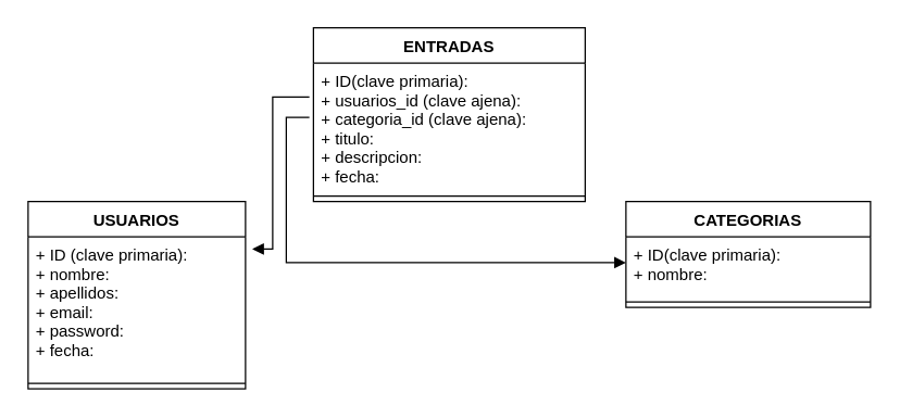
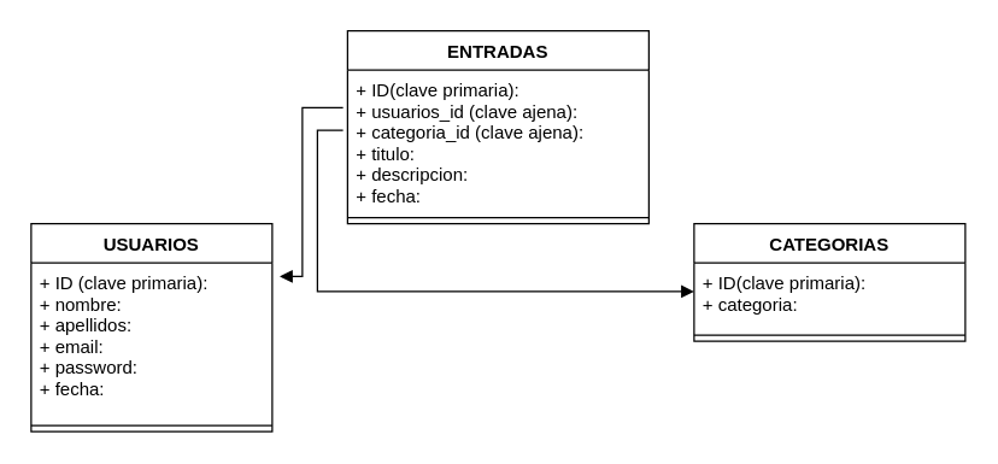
  <mxCell id="0" />
  <mxCell id="1" parent="0" />
  <mxCell id="2" value="USUARIOS" style="swimlane;fontStyle=1;align=center;verticalAlign=top;childLayout=stackLayout;horizontal=1;startSize=26;horizontalStack=0;resizeParent=1;resizeParentMax=0;resizeLast=0;collapsible=1;marginBottom=0;" vertex="1" parent="1"><mxGeometry x="20" y="148" width="160" height="138" as="geometry" /></mxCell>
  <mxCell id="3" value="+ ID (clave primaria): &#10;+ nombre:&#10;+ apellidos: &#10;+ email: &#10;+ password:&#10;+ fecha:   " style="text;strokeColor=none;fillColor=none;align=left;verticalAlign=top;spacingLeft=4;spacingRight=4;overflow=hidden;rotatable=0;points=[[0,0.5],[1,0.5]];portConstraint=eastwest;" vertex="1" parent="2"><mxGeometry y="26" width="160" height="104" as="geometry" /></mxCell>
  <mxCell id="4" value="" style="line;strokeWidth=1;fillColor=none;align=left;verticalAlign=middle;spacingTop=-1;spacingLeft=3;spacingRight=3;rotatable=0;labelPosition=right;points=[];portConstraint=eastwest;" vertex="1" parent="2"><mxGeometry y="130" width="160" height="8" as="geometry" /></mxCell>
  <mxCell id="5" value="CATEGORIAS" style="swimlane;fontStyle=1;align=center;verticalAlign=top;childLayout=stackLayout;horizontal=1;startSize=26;horizontalStack=0;resizeParent=1;resizeParentMax=0;resizeLast=0;collapsible=1;marginBottom=0;" vertex="1" parent="1"><mxGeometry x="460" y="148" width="180" height="78" as="geometry" /></mxCell>
- <mxCell id="6" value="+ ID(clave primaria): &#10;+ nombre: " style="text;strokeColor=none;fillColor=none;align=left;verticalAlign=top;spacingLeft=4;spacingRight=4;overflow=hidden;rotatable=0;points=[[0,0.5],[1,0.5]];portConstraint=eastwest;" vertex="1" parent="5"><mxGeometry y="26" width="180" height="44" as="geometry" /></mxCell>
+ <mxCell id="6" value="+ ID(clave primaria): &#10;+ categoria: " style="text;strokeColor=none;fillColor=none;align=left;verticalAlign=top;spacingLeft=4;spacingRight=4;overflow=hidden;rotatable=0;points=[[0,0.5],[1,0.5]];portConstraint=eastwest;" vertex="1" parent="5"><mxGeometry y="26" width="180" height="44" as="geometry" /></mxCell>
  <mxCell id="7" value="" style="line;strokeWidth=1;fillColor=none;align=left;verticalAlign=middle;spacingTop=-1;spacingLeft=3;spacingRight=3;rotatable=0;labelPosition=right;points=[];portConstraint=eastwest;" vertex="1" parent="5"><mxGeometry y="70" width="180" height="8" as="geometry" /></mxCell>
  <mxCell id="8" value="ENTRADAS" style="swimlane;fontStyle=1;align=center;verticalAlign=top;childLayout=stackLayout;horizontal=1;startSize=26;horizontalStack=0;resizeParent=1;resizeParentMax=0;resizeLast=0;collapsible=1;marginBottom=0;" vertex="1" parent="1"><mxGeometry x="230" y="20" width="200" height="128" as="geometry" /></mxCell>
  <mxCell id="9" value="+ ID(clave primaria):&#10;+ usuarios_id (clave ajena):&#10;+ categoria_id (clave ajena): &#10;+ titulo: &#10;+ descripcion:&#10;+ fecha: &#10;  " style="text;strokeColor=none;fillColor=none;align=left;verticalAlign=top;spacingLeft=4;spacingRight=4;overflow=hidden;rotatable=0;points=[[0,0.5],[1,0.5]];portConstraint=eastwest;" vertex="1" parent="8"><mxGeometry y="26" width="200" height="94" as="geometry" /></mxCell>
  <mxCell id="10" value="" style="line;strokeWidth=1;fillColor=none;align=left;verticalAlign=middle;spacingTop=-1;spacingLeft=3;spacingRight=3;rotatable=0;labelPosition=right;points=[];portConstraint=eastwest;" vertex="1" parent="8"><mxGeometry y="120" width="200" height="8" as="geometry" /></mxCell>
  <mxCell id="11" value="" style="html=1;verticalAlign=bottom;endArrow=block;rounded=0;exitX=-0.015;exitY=0.266;exitDx=0;exitDy=0;exitPerimeter=0;entryX=1.031;entryY=0.087;entryDx=0;entryDy=0;entryPerimeter=0;" edge="1" parent="1" source="9" target="3"><mxGeometry x="-0.273" y="-40" width="80" relative="1" as="geometry"><mxPoint x="380" y="260" as="sourcePoint" /><mxPoint x="227" y="220" as="targetPoint" /><Array as="points"><mxPoint x="200" y="71" /><mxPoint x="200" y="183" /></Array><mxPoint as="offset" /></mxGeometry></mxCell>
  <mxCell id="12" value="" style="html=1;verticalAlign=bottom;endArrow=block;rounded=0;exitX=-0.015;exitY=0.426;exitDx=0;exitDy=0;exitPerimeter=0;" edge="1" parent="1" source="9"><mxGeometry x="-0.273" y="-40" width="80" relative="1" as="geometry"><mxPoint x="237" y="81.004" as="sourcePoint" /><mxPoint x="460" y="193" as="targetPoint" /><Array as="points"><mxPoint x="210" y="86" /><mxPoint x="210" y="193" /></Array><mxPoint as="offset" /></mxGeometry></mxCell>
